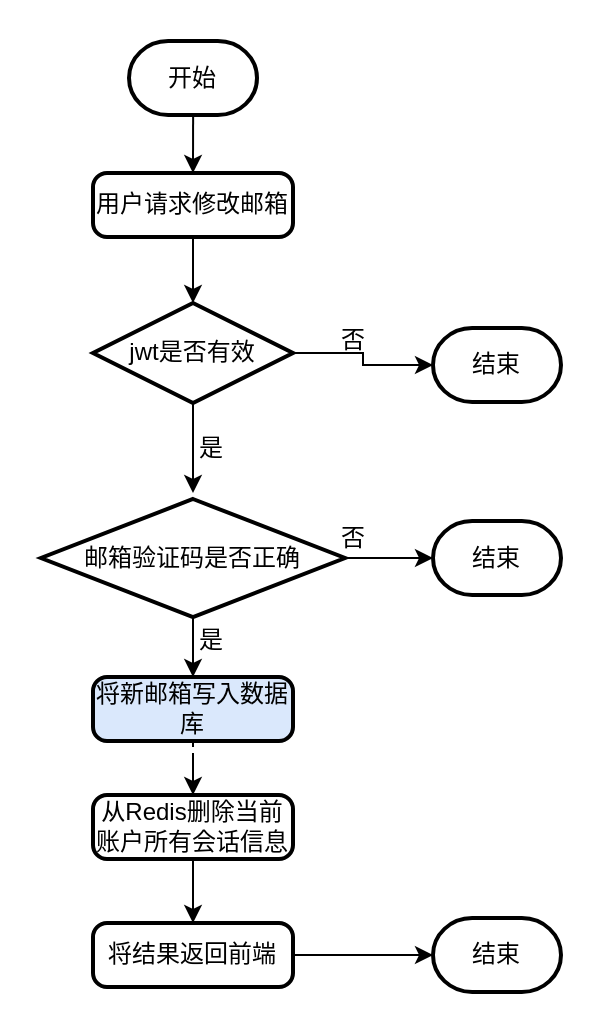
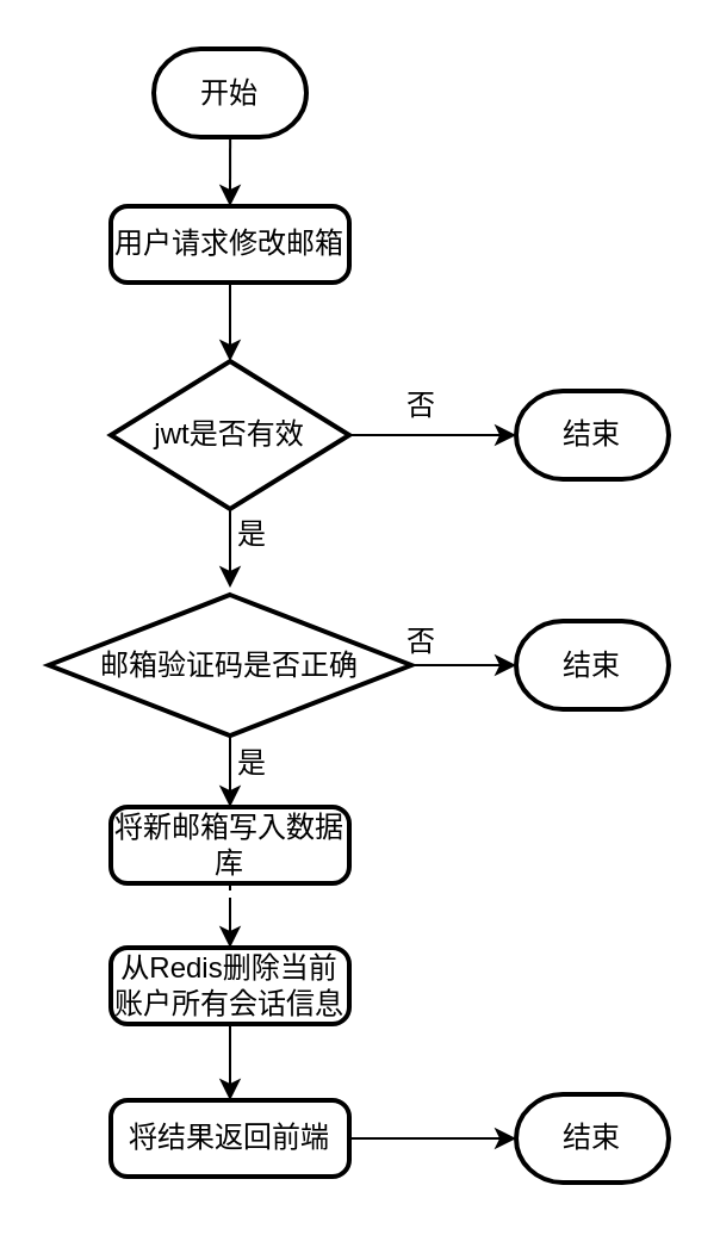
  <mxCell id="0" />
  <mxCell id="1" parent="0" />
  <mxCell id="2" style="edgeStyle=orthogonalEdgeStyle;rounded=0;orthogonalLoop=1;jettySize=auto;html=1;entryX=0.5;entryY=0;entryDx=0;entryDy=0;" edge="1" parent="1" target="4"><mxGeometry relative="1" as="geometry"><mxPoint x="96.059" y="57" as="sourcePoint" /></mxGeometry></mxCell>
  <mxCell id="3" style="edgeStyle=orthogonalEdgeStyle;rounded=0;orthogonalLoop=1;jettySize=auto;html=1;entryX=0.5;entryY=0;entryDx=0;entryDy=0;entryPerimeter=0;" edge="1" parent="1" source="4" target="7"><mxGeometry relative="1" as="geometry" /></mxCell>
  <mxCell id="4" value="用户请求修改邮箱" style="rounded=1;whiteSpace=wrap;html=1;absoluteArcSize=1;arcSize=14;strokeWidth=2;" vertex="1" parent="1"><mxGeometry x="46" y="86" width="100" height="32" as="geometry" /></mxCell>
  <mxCell id="5" style="edgeStyle=orthogonalEdgeStyle;rounded=0;orthogonalLoop=1;jettySize=auto;html=1;entryX=0;entryY=0.5;entryDx=0;entryDy=0;entryPerimeter=0;" edge="1" parent="1" source="7" target="8"><mxGeometry relative="1" as="geometry" /></mxCell>
  <mxCell id="6" style="edgeStyle=orthogonalEdgeStyle;rounded=0;orthogonalLoop=1;jettySize=auto;html=1;entryX=0.5;entryY=0;entryDx=0;entryDy=0;" edge="1" parent="1" source="7"><mxGeometry relative="1" as="geometry"><mxPoint x="96" y="246" as="targetPoint" /></mxGeometry></mxCell>
- <mxCell id="7" value="jwt是否有效" style="strokeWidth=2;html=1;shape=mxgraph.flowchart.decision;whiteSpace=wrap;" vertex="1" parent="1"><mxGeometry x="46" y="151" width="100" height="50" as="geometry" /></mxCell>
+ <mxCell id="7" value="jwt是否有效" style="strokeWidth=2;html=1;shape=mxgraph.flowchart.decision;whiteSpace=wrap;" vertex="1" parent="1"><mxGeometry x="46" y="151" width="100" height="62" as="geometry" /></mxCell>
  <mxCell id="8" value="结束" style="strokeWidth=2;html=1;shape=mxgraph.flowchart.terminator;whiteSpace=wrap;" vertex="1" parent="1"><mxGeometry x="216" y="163.5" width="64" height="37" as="geometry" /></mxCell>
  <mxCell id="9" value="否" style="text;html=1;align=center;verticalAlign=middle;resizable=0;points=[];autosize=1;strokeColor=none;fillColor=none;" vertex="1" parent="1"><mxGeometry x="165" y="161" width="22" height="18" as="geometry" /></mxCell>
  <mxCell id="10" style="edgeStyle=orthogonalEdgeStyle;rounded=0;orthogonalLoop=1;jettySize=auto;html=1;entryX=0;entryY=0.5;entryDx=0;entryDy=0;entryPerimeter=0;" edge="1" parent="1" source="11" target="12"><mxGeometry relative="1" as="geometry" /></mxCell>
  <mxCell id="11" value="将结果返回前端" style="rounded=1;whiteSpace=wrap;html=1;absoluteArcSize=1;arcSize=14;strokeWidth=2;" vertex="1" parent="1"><mxGeometry x="46" y="461" width="100" height="32" as="geometry" /></mxCell>
  <mxCell id="12" value="结束" style="strokeWidth=2;html=1;shape=mxgraph.flowchart.terminator;whiteSpace=wrap;" vertex="1" parent="1"><mxGeometry x="216" y="458.5" width="64" height="37" as="geometry" /></mxCell>
  <mxCell id="13" value="是" style="text;html=1;align=center;verticalAlign=middle;resizable=0;points=[];autosize=1;strokeColor=none;fillColor=none;" vertex="1" parent="1"><mxGeometry x="94" y="215" width="22" height="18" as="geometry" /></mxCell>
  <mxCell id="14" style="edgeStyle=orthogonalEdgeStyle;rounded=0;orthogonalLoop=1;jettySize=auto;html=1;entryX=0;entryY=0.5;entryDx=0;entryDy=0;entryPerimeter=0;" edge="1" parent="1" source="16" target="17"><mxGeometry relative="1" as="geometry" /></mxCell>
  <mxCell id="15" style="edgeStyle=orthogonalEdgeStyle;rounded=0;orthogonalLoop=1;jettySize=auto;html=1;entryX=0.5;entryY=0;entryDx=0;entryDy=0;" edge="1" parent="1" source="16" target="20"><mxGeometry relative="1" as="geometry" /></mxCell>
  <mxCell id="16" value="邮箱验证码是否正确" style="strokeWidth=2;html=1;shape=mxgraph.flowchart.decision;whiteSpace=wrap;" vertex="1" parent="1"><mxGeometry x="20" y="249" width="152" height="59" as="geometry" /></mxCell>
  <mxCell id="17" value="结束" style="strokeWidth=2;html=1;shape=mxgraph.flowchart.terminator;whiteSpace=wrap;" vertex="1" parent="1"><mxGeometry x="216" y="260" width="64" height="37" as="geometry" /></mxCell>
  <mxCell id="18" value="否" style="text;html=1;align=center;verticalAlign=middle;resizable=0;points=[];autosize=1;strokeColor=none;fillColor=none;" vertex="1" parent="1"><mxGeometry x="165" y="260" width="22" height="18" as="geometry" /></mxCell>
  <mxCell id="19" style="edgeStyle=orthogonalEdgeStyle;rounded=0;orthogonalLoop=1;jettySize=auto;html=1;entryX=0.5;entryY=0;entryDx=0;entryDy=0;dashed=1;" edge="1" parent="1" source="20" target="24"><mxGeometry relative="1" as="geometry" /></mxCell>
- <mxCell id="20" value="将新邮箱写入数据库" style="rounded=1;whiteSpace=wrap;html=1;absoluteArcSize=1;arcSize=14;strokeWidth=2;fillColor=#dae8fc;" vertex="1" parent="1"><mxGeometry x="46" y="338" width="100" height="32" as="geometry" /></mxCell>
+ <mxCell id="20" value="将新邮箱写入数据库" style="rounded=1;whiteSpace=wrap;html=1;absoluteArcSize=1;arcSize=14;strokeWidth=2;" vertex="1" parent="1"><mxGeometry x="46" y="338" width="100" height="32" as="geometry" /></mxCell>
  <mxCell id="21" value="是" style="text;html=1;align=center;verticalAlign=middle;resizable=0;points=[];autosize=1;strokeColor=none;fillColor=none;" vertex="1" parent="1"><mxGeometry x="94" y="311" width="22" height="18" as="geometry" /></mxCell>
  <mxCell id="22" value="开始" style="strokeWidth=2;html=1;shape=mxgraph.flowchart.terminator;whiteSpace=wrap;" vertex="1" parent="1"><mxGeometry x="64" y="20" width="64" height="37" as="geometry" /></mxCell>
  <mxCell id="23" style="edgeStyle=orthogonalEdgeStyle;rounded=0;orthogonalLoop=1;jettySize=auto;html=1;entryX=0.5;entryY=0;entryDx=0;entryDy=0;" edge="1" parent="1" source="24" target="11"><mxGeometry relative="1" as="geometry" /></mxCell>
  <mxCell id="24" value="从Redis删除当前账户所有会话信息" style="rounded=1;whiteSpace=wrap;html=1;absoluteArcSize=1;arcSize=14;strokeWidth=2;" vertex="1" parent="1"><mxGeometry x="46" y="397" width="100" height="32" as="geometry" /></mxCell>
